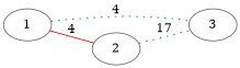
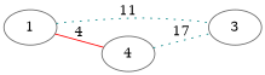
  graph {
    rankdir=LR
    node [color=gray40]
    edge [color=teal style=dotted]
    1
    3
-   2
-   1 -- 3 [label=4]
+   2 [label=4]
+   1 -- 3 [label=11]
    1 -- 2 [color=red label=4 style=solid]
    2 -- 3 [label=17]
  }
